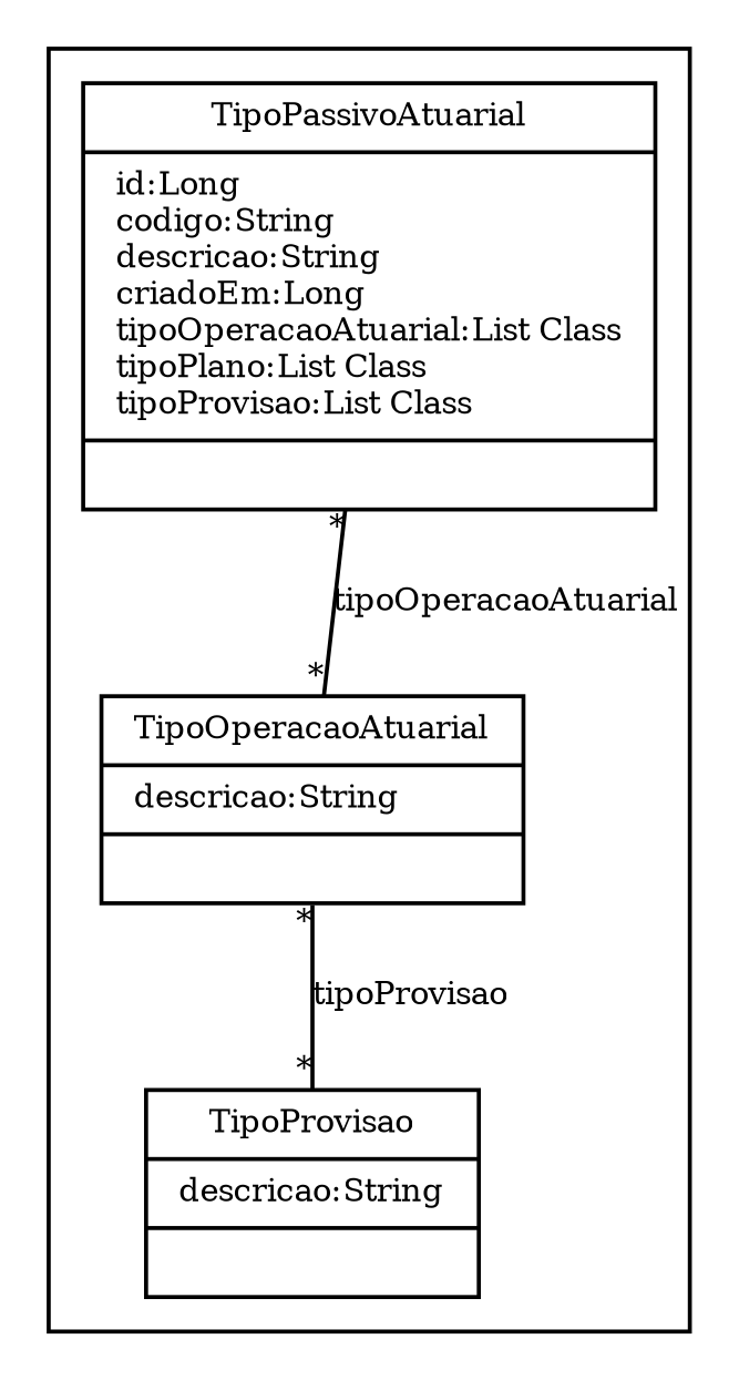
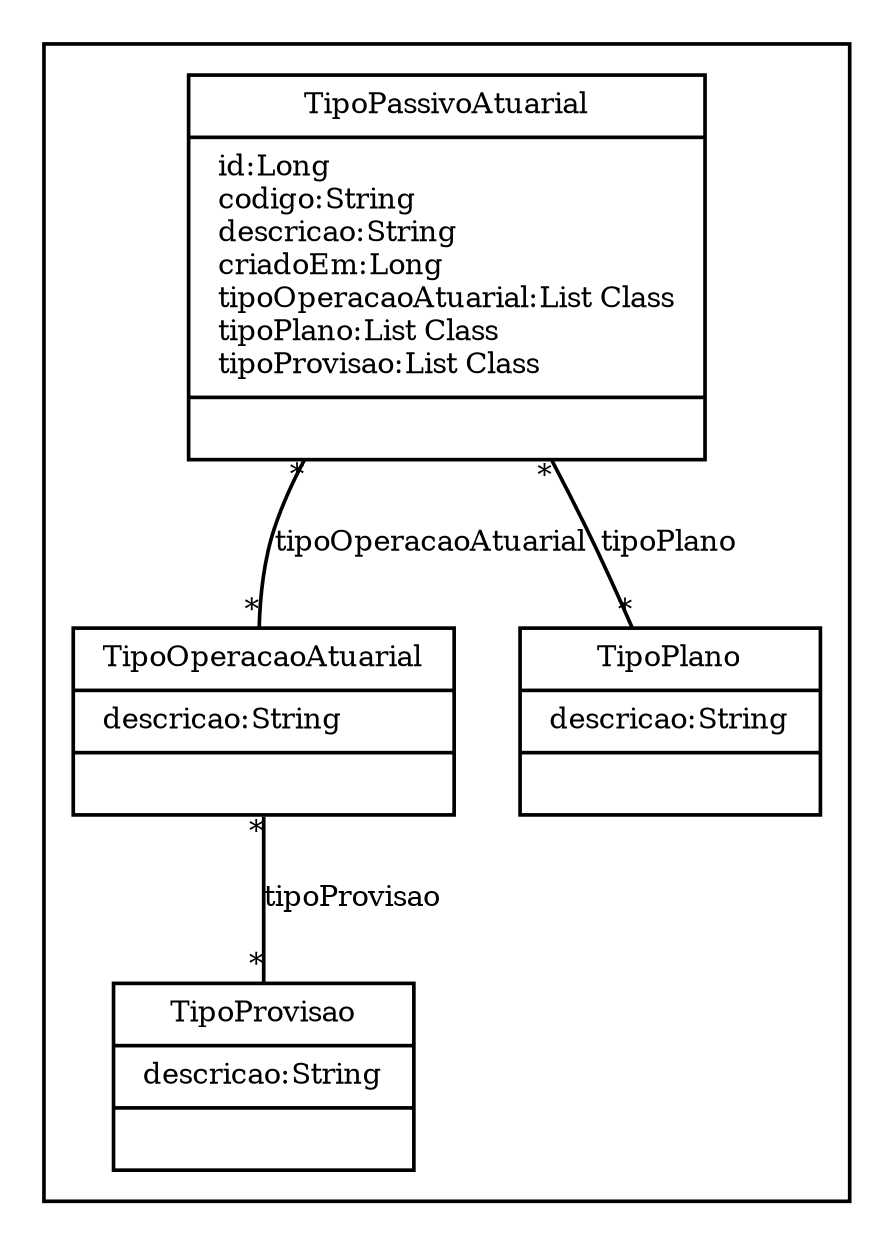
  digraph {
    fontname="Times-Roman"
    fontsize=8
    node [fontname="Times-Roman" fontsize=8 shape=record]
    edge [arrowhead=none fontname="Times-Roman" fontsize=8 headlabel="*" taillabel="*"]
    n1 [label="{TipoPassivoAtuarial|id:Long\lcodigo:String\ldescricao:String\lcriadoEm:Long\ltipoOperacaoAtuarial:List Class\ltipoPlano:List Class\ltipoProvisao:List Class\l|\l}"]
    n2 [label="{TipoOperacaoAtuarial|descricao:String\l|\l}"]
+   n3 [label="{TipoPlano|descricao:String\l|\l}"]
    n4 [label="{TipoProvisao|descricao:String\l|\l}"]
    subgraph cluster_1 {
      n1
      n2
+     n3
      n4
    }
    n1 -> n2 [label=tipoOperacaoAtuarial]
+   n1 -> n3 [label=tipoPlano]
    n2 -> n4 [label=tipoProvisao]
  }
